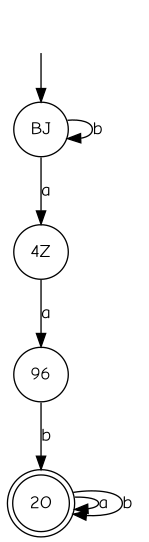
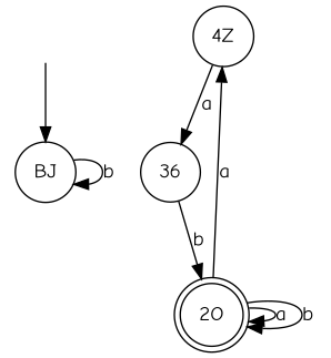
  digraph {
    fontname="Comic Neue"
    rankdir=TB
    node [fontname="Comic Neue" shape=circle]
    edge [fontname="Comic Neue"]
    BJ
    "4Z"
-   36 [label=96]
+   36
    "2O" [shape=doublecircle]
    "" [shape=none]
    BJ -> BJ [label=b]
-   BJ -> "4Z" [label=a]
+   "2O" -> "4Z" [label=a]
    "4Z" -> 36 [label=a]
    36 -> "2O" [label=b]
    "2O" -> "2O" [label=a]
    "2O" -> "2O" [label=b]
    "" -> BJ
  }
